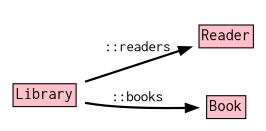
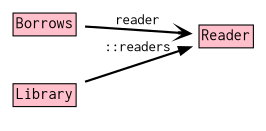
  digraph {
    rankdir=LR
    node [shape=none]
    edge [penwidth=2]
    n1 [label=<<table BORDER="0" CELLBORDER="1" CELLSPACING="0" CELLPADDING="1"><tr><td bgcolor="pink" colspan="2"><font face="INCONSOLATA" point-size="15">Reader</font></td></tr></table>>]
-   n2 [label=<<table BORDER="0" CELLBORDER="1" CELLSPACING="0" CELLPADDING="1"><tr><td bgcolor="pink" colspan="2"><font face="INCONSOLATA" point-size="15">Book</font></td></tr></table>>]
+   n3 [label=<<table BORDER="0" CELLBORDER="1" CELLSPACING="0" CELLPADDING="1"><tr><td bgcolor="pink" colspan="2"><font face="INCONSOLATA" point-size="15">Borrows</font></td></tr></table>>]
    n4 [label=<<table BORDER="0" CELLBORDER="1" CELLSPACING="0" CELLPADDING="1"><tr><td bgcolor="pink" colspan="2"><font face="INCONSOLATA" point-size="15">Library</font></td></tr></table>>]
+   n3 -> n1 [arrowhead=vee label=<<font face="INCONSOLATA">reader</font>>]
    n4 -> n1 [label=<<font face="INCONSOLATA">::readers</font>>]
-   n4 -> n2 [label=<<font face="INCONSOLATA">::books</font>>]
  }
